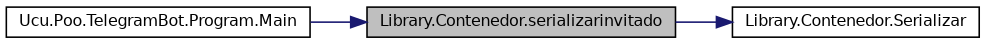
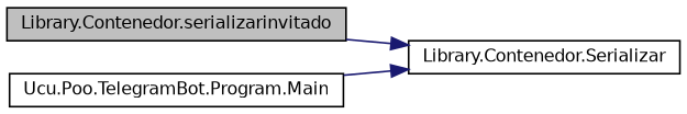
  digraph {
    rankdir=RL
    node [color=black fillcolor=white fontname=Helvetica fontsize=10 shape=record style=filled]
    edge [color=midnightblue dir=back fontname=Helvetica fontsize=10 labelfontname=Helvetica labelfontsize=10 style=solid]
    n1 [fillcolor=grey75 fontcolor=black height=0.2 label="Library.Contenedor.serializarinvitado" width=0.4]
    n2 [height=0.2 label="Library.Contenedor.Serializar" width=0.4]
    n3 [height=0.2 label="Ucu.Poo.TelegramBot.Program.Main" width=0.4]
    n2 -> n1
-   n1 -> n3
+   n2 -> n3
  }
